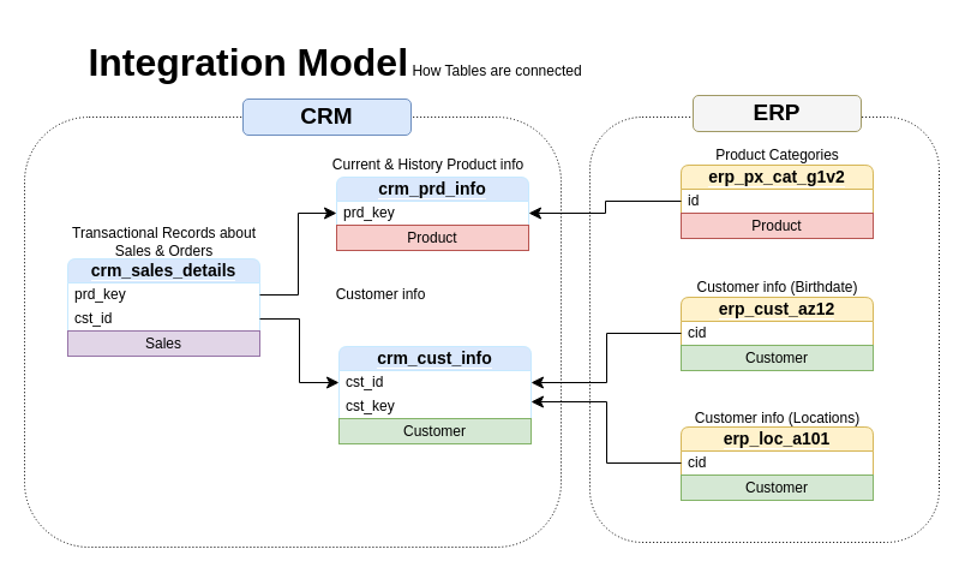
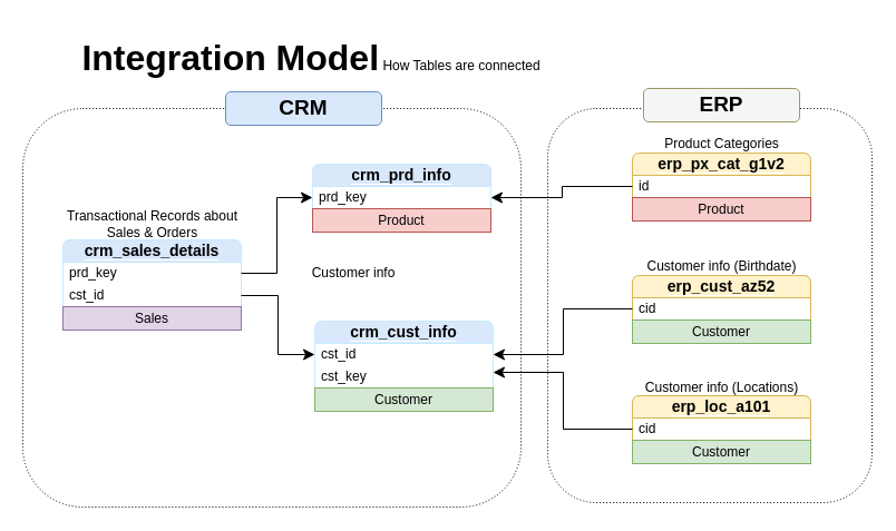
  <mxCell id="0" />
  <mxCell id="1" parent="0" />
  <mxCell id="2" value="" style="rounded=1;whiteSpace=wrap;html=1;fillColor=none;dashed=1;dashPattern=1 2;" parent="1" vertex="1"><mxGeometry x="20" y="97" width="447" height="358" as="geometry" /></mxCell>
  <mxCell id="3" value="&lt;b&gt;&lt;font style=&quot;font-size: 19px;&quot;&gt;CRM&lt;/font&gt;&lt;/b&gt;" style="rounded=1;whiteSpace=wrap;html=1;fillColor=#dae8fc;strokeColor=#6c8ebf;" parent="1" vertex="1"><mxGeometry x="202" y="82" width="140" height="30" as="geometry" /></mxCell>
  <mxCell id="4" value="&lt;span style=&quot;background-color: rgb(218, 232, 252);&quot;&gt;crm_sales_details&lt;/span&gt;" style="swimlane;fontStyle=1;childLayout=stackLayout;horizontal=1;startSize=20;horizontalStack=0;resizeParent=1;resizeParentMax=0;resizeLast=0;collapsible=1;marginBottom=0;whiteSpace=wrap;html=1;rounded=1;arcSize=11;fontSize=14;labelBackgroundColor=default;strokeColor=#C7E9FF;shadow=0;glass=0;fillColor=#dae8fc;fillStyle=auto;backgroundOutline=0;" parent="1" vertex="1"><mxGeometry x="56" y="215" width="160" height="81" as="geometry" /></mxCell>
  <mxCell id="5" value="prd_key" style="text;strokeColor=none;fillColor=none;align=left;verticalAlign=middle;spacingLeft=4;spacingRight=4;overflow=hidden;points=[[0,0.5],[1,0.5]];portConstraint=eastwest;rotatable=0;whiteSpace=wrap;html=1;strokeWidth=0;" parent="4" vertex="1"><mxGeometry y="20" width="160" height="20" as="geometry" /></mxCell>
  <mxCell id="6" value="cst_id" style="text;strokeColor=none;fillColor=none;align=left;verticalAlign=middle;spacingLeft=4;spacingRight=4;overflow=hidden;points=[[0,0.5],[1,0.5]];portConstraint=eastwest;rotatable=0;whiteSpace=wrap;html=1;" parent="4" vertex="1"><mxGeometry y="40" width="160" height="20" as="geometry" /></mxCell>
  <mxCell id="7" value="Sales" style="rounded=0;whiteSpace=wrap;html=1;fillColor=#e1d5e7;strokeColor=#9673a6;" parent="4" vertex="1"><mxGeometry y="60" width="160" height="21" as="geometry" /></mxCell>
  <mxCell id="8" value="&lt;span style=&quot;background-color: rgb(218, 232, 252);&quot;&gt;crm_prd_info&lt;/span&gt;" style="swimlane;fontStyle=1;childLayout=stackLayout;horizontal=1;startSize=20;horizontalStack=0;resizeParent=1;resizeParentMax=0;resizeLast=0;collapsible=1;marginBottom=0;whiteSpace=wrap;html=1;rounded=1;arcSize=11;fontSize=14;labelBackgroundColor=default;strokeColor=#C7E9FF;shadow=0;glass=0;fillColor=#dae8fc;fillStyle=auto;backgroundOutline=0;" parent="1" vertex="1"><mxGeometry x="280" y="147" width="160" height="61" as="geometry" /></mxCell>
  <mxCell id="9" value="prd_key" style="text;strokeColor=none;fillColor=none;align=left;verticalAlign=middle;spacingLeft=4;spacingRight=4;overflow=hidden;points=[[0,0.5],[1,0.5]];portConstraint=eastwest;rotatable=0;whiteSpace=wrap;html=1;strokeWidth=0;" parent="8" vertex="1"><mxGeometry y="20" width="160" height="20" as="geometry" /></mxCell>
  <mxCell id="10" value="Product" style="rounded=0;whiteSpace=wrap;html=1;fillColor=#f8cecc;strokeColor=#b85450;" parent="8" vertex="1"><mxGeometry y="40" width="160" height="21" as="geometry" /></mxCell>
  <mxCell id="11" value="&lt;span style=&quot;background-color: rgb(218, 232, 252);&quot;&gt;crm_cust_info&lt;/span&gt;" style="swimlane;fontStyle=1;childLayout=stackLayout;horizontal=1;startSize=20;horizontalStack=0;resizeParent=1;resizeParentMax=0;resizeLast=0;collapsible=1;marginBottom=0;whiteSpace=wrap;html=1;rounded=1;arcSize=11;fontSize=14;labelBackgroundColor=default;strokeColor=#C7E9FF;shadow=0;glass=0;fillColor=#dae8fc;fillStyle=auto;backgroundOutline=0;" parent="1" vertex="1"><mxGeometry x="282" y="288" width="160" height="81" as="geometry" /></mxCell>
  <mxCell id="12" value="cst_id" style="text;strokeColor=none;fillColor=none;align=left;verticalAlign=middle;spacingLeft=4;spacingRight=4;overflow=hidden;points=[[0,0.5],[1,0.5]];portConstraint=eastwest;rotatable=0;whiteSpace=wrap;html=1;strokeWidth=0;" parent="11" vertex="1"><mxGeometry y="20" width="160" height="20" as="geometry" /></mxCell>
  <mxCell id="13" value="cst_key" style="text;strokeColor=none;fillColor=none;align=left;verticalAlign=middle;spacingLeft=4;spacingRight=4;overflow=hidden;points=[[0,0.5],[1,0.5]];portConstraint=eastwest;rotatable=0;whiteSpace=wrap;html=1;" parent="11" vertex="1"><mxGeometry y="40" width="160" height="20" as="geometry" /></mxCell>
  <mxCell id="14" value="Customer" style="rounded=0;whiteSpace=wrap;html=1;fillColor=#d5e8d4;strokeColor=#82b366;" parent="11" vertex="1"><mxGeometry y="60" width="160" height="21" as="geometry" /></mxCell>
  <mxCell id="15" value="" style="rounded=1;whiteSpace=wrap;html=1;fillColor=none;dashed=1;dashPattern=1 2;" parent="1" vertex="1"><mxGeometry x="491" y="97" width="291" height="354" as="geometry" /></mxCell>
  <mxCell id="16" value="&lt;b&gt;&lt;font style=&quot;font-size: 19px;&quot;&gt;ERP&lt;/font&gt;&lt;/b&gt;" style="rounded=1;whiteSpace=wrap;html=1;fillColor=#f5f5f5;strokeColor=#A09965;" parent="1" vertex="1"><mxGeometry x="577" y="79" width="140" height="30" as="geometry" /></mxCell>
- <mxCell id="17" value="&lt;span style=&quot;background-color: rgb(255, 242, 204);&quot;&gt;erp_cust_az12&lt;/span&gt;" style="swimlane;fontStyle=1;childLayout=stackLayout;horizontal=1;startSize=20;horizontalStack=0;resizeParent=1;resizeParentMax=0;resizeLast=0;collapsible=1;marginBottom=0;whiteSpace=wrap;html=1;rounded=1;arcSize=11;fontSize=14;labelBackgroundColor=default;strokeColor=#d6b656;shadow=0;glass=0;fillColor=#fff2cc;fillStyle=auto;backgroundOutline=0;" parent="1" vertex="1"><mxGeometry x="567" y="247" width="160" height="61" as="geometry" /></mxCell>
+ <mxCell id="17" value="&lt;span style=&quot;background-color: rgb(255, 242, 204);&quot;&gt;erp_cust_az52&lt;/span&gt;" style="swimlane;fontStyle=1;childLayout=stackLayout;horizontal=1;startSize=20;horizontalStack=0;resizeParent=1;resizeParentMax=0;resizeLast=0;collapsible=1;marginBottom=0;whiteSpace=wrap;html=1;rounded=1;arcSize=11;fontSize=14;labelBackgroundColor=default;strokeColor=#d6b656;shadow=0;glass=0;fillColor=#fff2cc;fillStyle=auto;backgroundOutline=0;" parent="1" vertex="1"><mxGeometry x="567" y="247" width="160" height="61" as="geometry" /></mxCell>
  <mxCell id="18" value="cid" style="text;strokeColor=none;fillColor=none;align=left;verticalAlign=middle;spacingLeft=4;spacingRight=4;overflow=hidden;points=[[0,0.5],[1,0.5]];portConstraint=eastwest;rotatable=0;whiteSpace=wrap;html=1;" parent="17" vertex="1"><mxGeometry y="20" width="160" height="20" as="geometry" /></mxCell>
  <mxCell id="19" value="Customer" style="rounded=0;whiteSpace=wrap;html=1;fillColor=#d5e8d4;strokeColor=#82b366;" parent="17" vertex="1"><mxGeometry y="40" width="160" height="21" as="geometry" /></mxCell>
  <mxCell id="20" value="&lt;span style=&quot;background-color: rgb(255, 242, 204);&quot;&gt;erp_px_cat_g1v2&lt;/span&gt;" style="swimlane;fontStyle=1;childLayout=stackLayout;horizontal=1;startSize=20;horizontalStack=0;resizeParent=1;resizeParentMax=0;resizeLast=0;collapsible=1;marginBottom=0;whiteSpace=wrap;html=1;rounded=1;arcSize=11;fontSize=14;labelBackgroundColor=default;strokeColor=#d6b656;shadow=0;glass=0;fillColor=#fff2cc;fillStyle=auto;backgroundOutline=0;" parent="1" vertex="1"><mxGeometry x="567" y="137" width="160" height="61" as="geometry" /></mxCell>
  <mxCell id="21" value="&lt;div&gt;&lt;span style=&quot;background-color: transparent; color: light-dark(rgb(0, 0, 0), rgb(255, 255, 255));&quot;&gt;id&lt;/span&gt;&lt;/div&gt;" style="text;strokeColor=none;fillColor=none;align=left;verticalAlign=middle;spacingLeft=4;spacingRight=4;overflow=hidden;points=[[0,0.5],[1,0.5]];portConstraint=eastwest;rotatable=0;whiteSpace=wrap;html=1;" parent="20" vertex="1"><mxGeometry y="20" width="160" height="20" as="geometry" /></mxCell>
  <mxCell id="22" value="Product" style="rounded=0;whiteSpace=wrap;html=1;fillColor=#f8cecc;strokeColor=#b85450;" parent="20" vertex="1"><mxGeometry y="40" width="160" height="21" as="geometry" /></mxCell>
  <mxCell id="23" value="&lt;span style=&quot;background-color: rgb(255, 242, 204);&quot;&gt;erp_loc_a101&lt;/span&gt;" style="swimlane;fontStyle=1;childLayout=stackLayout;horizontal=1;startSize=20;horizontalStack=0;resizeParent=1;resizeParentMax=0;resizeLast=0;collapsible=1;marginBottom=0;whiteSpace=wrap;html=1;rounded=1;arcSize=11;fontSize=14;labelBackgroundColor=default;strokeColor=#D6B656;shadow=0;glass=0;fillColor=#fff2cc;fillStyle=auto;backgroundOutline=0;" parent="1" vertex="1"><mxGeometry x="567" y="355" width="160" height="61" as="geometry" /></mxCell>
  <mxCell id="24" value="c&lt;span style=&quot;background-color: transparent; color: light-dark(rgb(0, 0, 0), rgb(255, 255, 255));&quot;&gt;id&lt;/span&gt;" style="text;strokeColor=none;fillColor=none;align=left;verticalAlign=middle;spacingLeft=4;spacingRight=4;overflow=hidden;points=[[0,0.5],[1,0.5]];portConstraint=eastwest;rotatable=0;whiteSpace=wrap;html=1;" parent="23" vertex="1"><mxGeometry y="20" width="160" height="20" as="geometry" /></mxCell>
  <mxCell id="25" value="Customer" style="rounded=0;whiteSpace=wrap;html=1;fillColor=#d5e8d4;strokeColor=#82b366;" parent="23" vertex="1"><mxGeometry y="40" width="160" height="21" as="geometry" /></mxCell>
  <mxCell id="26" value="" style="edgeStyle=elbowEdgeStyle;elbow=horizontal;endArrow=classic;html=1;curved=0;rounded=0;endSize=8;startSize=8;" parent="1" target="9" edge="1" source="5"><mxGeometry width="50" height="50" relative="1" as="geometry"><mxPoint x="248" y="225" as="sourcePoint" /><mxPoint x="687" y="318" as="targetPoint" /></mxGeometry></mxCell>
  <mxCell id="27" value="" style="edgeStyle=elbowEdgeStyle;elbow=horizontal;endArrow=classic;html=1;curved=0;rounded=0;endSize=8;startSize=8;" parent="1" source="6" target="12" edge="1"><mxGeometry width="50" height="50" relative="1" as="geometry"><mxPoint x="637" y="368" as="sourcePoint" /><mxPoint x="687" y="318" as="targetPoint" /></mxGeometry></mxCell>
  <mxCell id="28" value="" style="edgeStyle=elbowEdgeStyle;elbow=horizontal;endArrow=classic;html=1;curved=0;rounded=0;endSize=8;startSize=8;" parent="1" target="9" edge="1"><mxGeometry width="50" height="50" relative="1" as="geometry"><mxPoint x="567" y="167" as="sourcePoint" /><mxPoint x="687" y="318" as="targetPoint" /></mxGeometry></mxCell>
  <mxCell id="29" value="" style="edgeStyle=elbowEdgeStyle;elbow=horizontal;endArrow=classic;html=1;curved=0;rounded=0;endSize=8;startSize=8;entryX=1;entryY=0.3;entryDx=0;entryDy=0;entryPerimeter=0;" parent="1" source="24" target="13" edge="1"><mxGeometry width="50" height="50" relative="1" as="geometry"><mxPoint x="571" y="346" as="sourcePoint" /><mxPoint x="452" y="296" as="targetPoint" /></mxGeometry></mxCell>
  <mxCell id="30" value="&lt;font style=&quot;font-size: 32px;&quot;&gt;&lt;b style=&quot;&quot;&gt;Integration Model&lt;/b&gt;&lt;/font&gt; How Tables are connected" style="rounded=0;whiteSpace=wrap;html=1;strokeColor=none;fillColor=none;" parent="1" vertex="1"><mxGeometry x="21" y="20" width="516" height="64" as="geometry" /></mxCell>
  <mxCell id="31" value="" style="edgeStyle=elbowEdgeStyle;elbow=horizontal;endArrow=classic;html=1;curved=0;rounded=0;endSize=8;startSize=8;exitX=0;exitY=0.5;exitDx=0;exitDy=0;" parent="1" source="18" target="12" edge="1"><mxGeometry width="50" height="50" relative="1" as="geometry"><mxPoint x="637" y="329" as="sourcePoint" /><mxPoint x="687" y="279" as="targetPoint" /></mxGeometry></mxCell>
  <mxCell id="32" value="Transactional Records about Sales &amp;amp; Orders" style="rounded=0;whiteSpace=wrap;html=1;fillColor=none;strokeColor=none;" parent="1" vertex="1"><mxGeometry x="54.5" y="184" width="163" height="33" as="geometry" /></mxCell>
- <mxCell id="33" value="Current &amp;amp; History Product info" style="rounded=0;whiteSpace=wrap;html=1;fillColor=none;strokeColor=none;" parent="1" vertex="1"><mxGeometry x="275" y="127" width="163" height="20" as="geometry" /></mxCell>
  <mxCell id="34" value="Customer info" style="rounded=0;whiteSpace=wrap;html=1;fillColor=none;strokeColor=none;" parent="1" vertex="1"><mxGeometry x="237" y="238" width="160" height="14" as="geometry" /></mxCell>
  <mxCell id="35" value="Product Categories" style="rounded=0;whiteSpace=wrap;html=1;fillColor=none;strokeColor=none;" parent="1" vertex="1"><mxGeometry x="565.5" y="119" width="163" height="20" as="geometry" /></mxCell>
  <mxCell id="36" value="Customer info (Birthdate)" style="rounded=0;whiteSpace=wrap;html=1;fillColor=none;strokeColor=none;" parent="1" vertex="1"><mxGeometry x="565.5" y="229" width="163" height="20" as="geometry" /></mxCell>
  <mxCell id="37" value="Customer info (Locations)" style="rounded=0;whiteSpace=wrap;html=1;fillColor=none;strokeColor=none;" parent="1" vertex="1"><mxGeometry x="565.5" y="338" width="163" height="20" as="geometry" /></mxCell>
